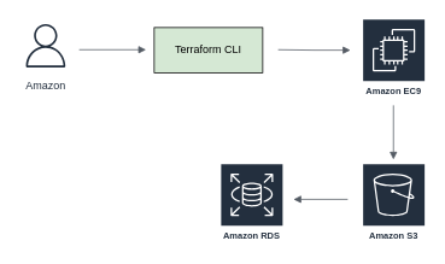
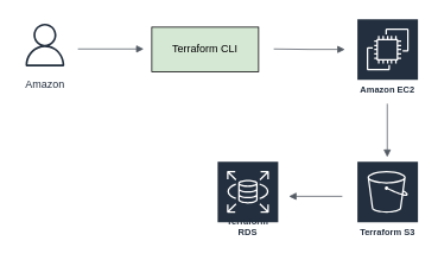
  <mxCell id="0" />
  <mxCell id="1" parent="0" />
  <mxCell id="2" value="Amazon" style="sketch=0;outlineConnect=0;fontColor=#232F3E;gradientColor=none;strokeColor=#232F3E;fillColor=#ffffff;dashed=0;verticalLabelPosition=bottom;verticalAlign=top;align=center;html=1;fontSize=12;fontStyle=0;aspect=fixed;shape=mxgraph.aws4.resourceIcon;resIcon=mxgraph.aws4.user;" vertex="1" parent="1"><mxGeometry x="20" y="20" width="60" height="60" as="geometry" /></mxCell>
  <mxCell id="3" value="Terraform CLI" style="rounded=0;whiteSpace=wrap;html=1;fillColor=#d5e8d4;" vertex="1" parent="1"><mxGeometry x="170" y="30" width="120" height="50" as="geometry" /></mxCell>
- <mxCell id="4" value="Amazon RDS" style="sketch=0;outlineConnect=0;fontColor=#232F3E;gradientColor=none;strokeColor=#ffffff;fillColor=#232F3E;dashed=0;verticalLabelPosition=middle;verticalAlign=bottom;align=center;html=1;whiteSpace=wrap;fontSize=10;fontStyle=1;spacing=3;shape=mxgraph.aws4.productIcon;prIcon=mxgraph.aws4.rds;" vertex="1" parent="1"><mxGeometry x="243" y="180" width="70" height="90" as="geometry" /></mxCell>
- <mxCell id="5" value="Amazon EC9" style="sketch=0;outlineConnect=0;fontColor=#232F3E;gradientColor=none;strokeColor=#ffffff;fillColor=#232F3E;dashed=0;verticalLabelPosition=middle;verticalAlign=bottom;align=center;html=1;whiteSpace=wrap;fontSize=10;fontStyle=1;spacing=3;shape=mxgraph.aws4.productIcon;prIcon=mxgraph.aws4.ec2;" vertex="1" parent="1"><mxGeometry x="400" y="20" width="70" height="90" as="geometry" /></mxCell>
- <mxCell id="6" value="Amazon S3" style="sketch=0;outlineConnect=0;fontColor=#232F3E;gradientColor=none;strokeColor=#ffffff;fillColor=#232F3E;dashed=0;verticalLabelPosition=middle;verticalAlign=bottom;align=center;html=1;whiteSpace=wrap;fontSize=10;fontStyle=1;spacing=3;shape=mxgraph.aws4.productIcon;prIcon=mxgraph.aws4.s3;" vertex="1" parent="1"><mxGeometry x="400" y="180" width="70" height="90" as="geometry" /></mxCell>
+ <mxCell id="4" value="Terraform RDS" style="sketch=0;outlineConnect=0;fontColor=#232F3E;gradientColor=none;strokeColor=#ffffff;fillColor=#232F3E;dashed=0;verticalLabelPosition=middle;verticalAlign=bottom;align=center;html=1;whiteSpace=wrap;fontSize=10;fontStyle=1;spacing=3;shape=mxgraph.aws4.productIcon;prIcon=mxgraph.aws4.rds;" vertex="1" parent="1"><mxGeometry x="243" y="180" width="70" height="90" as="geometry" /></mxCell>
+ <mxCell id="5" value="Amazon EC2" style="sketch=0;outlineConnect=0;fontColor=#232F3E;gradientColor=none;strokeColor=#ffffff;fillColor=#232F3E;dashed=0;verticalLabelPosition=middle;verticalAlign=bottom;align=center;html=1;whiteSpace=wrap;fontSize=10;fontStyle=1;spacing=3;shape=mxgraph.aws4.productIcon;prIcon=mxgraph.aws4.ec2;" vertex="1" parent="1"><mxGeometry x="400" y="20" width="70" height="90" as="geometry" /></mxCell>
+ <mxCell id="6" value="Terraform S3" style="sketch=0;outlineConnect=0;fontColor=#232F3E;gradientColor=none;strokeColor=#ffffff;fillColor=#232F3E;dashed=0;verticalLabelPosition=middle;verticalAlign=bottom;align=center;html=1;whiteSpace=wrap;fontSize=10;fontStyle=1;spacing=3;shape=mxgraph.aws4.productIcon;prIcon=mxgraph.aws4.s3;" vertex="1" parent="1"><mxGeometry x="400" y="180" width="70" height="90" as="geometry" /></mxCell>
  <mxCell id="7" value="" style="edgeStyle=orthogonalEdgeStyle;html=1;endArrow=block;elbow=vertical;startArrow=none;endFill=1;strokeColor=#545B64;rounded=0;" edge="1" parent="1"><mxGeometry width="100" relative="1" as="geometry"><mxPoint x="87" y="54.5" as="sourcePoint" /><mxPoint x="161" y="54.5" as="targetPoint" /></mxGeometry></mxCell>
  <mxCell id="8" value="" style="edgeStyle=orthogonalEdgeStyle;html=1;endArrow=block;elbow=vertical;startArrow=none;endFill=1;strokeColor=#545B64;rounded=0;" edge="1" parent="1"><mxGeometry width="100" relative="1" as="geometry"><mxPoint x="307" y="54.5" as="sourcePoint" /><mxPoint x="387" y="55" as="targetPoint" /></mxGeometry></mxCell>
  <mxCell id="9" value="" style="edgeStyle=orthogonalEdgeStyle;html=1;endArrow=none;elbow=vertical;startArrow=block;startFill=1;strokeColor=#545B64;rounded=0;" edge="1" parent="1"><mxGeometry width="100" relative="1" as="geometry"><mxPoint x="324" y="220" as="sourcePoint" /><mxPoint x="384" y="220" as="targetPoint" /></mxGeometry></mxCell>
  <mxCell id="10" value="" style="edgeStyle=orthogonalEdgeStyle;html=1;endArrow=block;elbow=vertical;startArrow=none;endFill=1;strokeColor=#545B64;rounded=0;" edge="1" parent="1"><mxGeometry width="100" relative="1" as="geometry"><mxPoint x="434.5" y="116" as="sourcePoint" /><mxPoint x="434.5" y="176" as="targetPoint" /></mxGeometry></mxCell>
